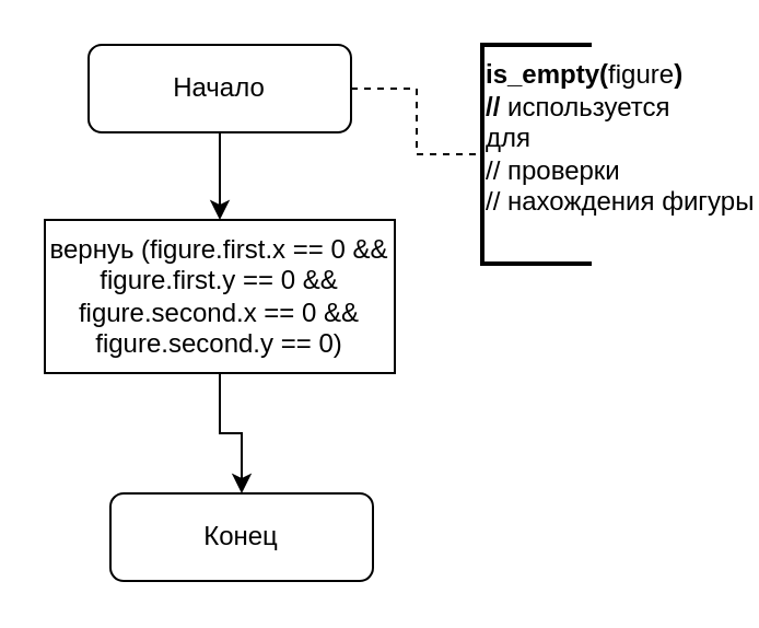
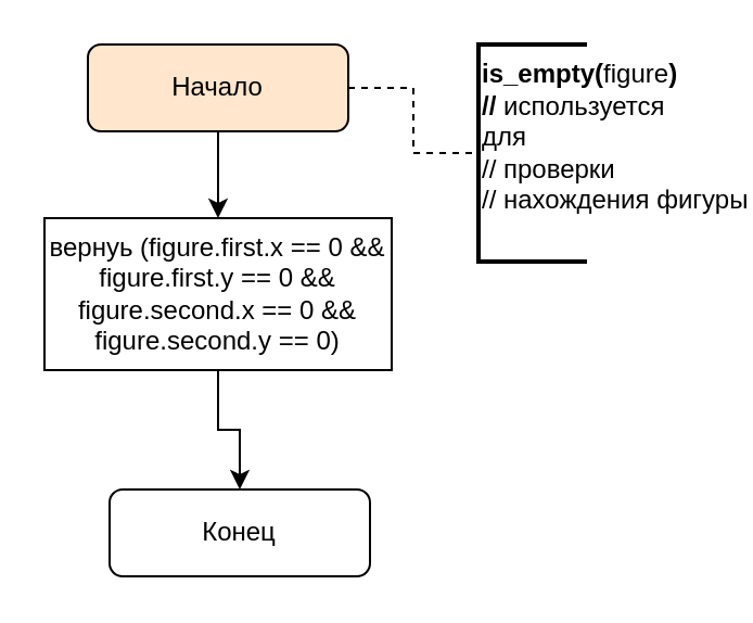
  <mxCell id="0" />
  <mxCell id="1" parent="0" />
  <mxCell id="2" style="edgeStyle=orthogonalEdgeStyle;rounded=0;orthogonalLoop=1;jettySize=auto;html=1;entryX=0.5;entryY=0;entryDx=0;entryDy=0;fontSize=12;" parent="1" source="4" target="8" edge="1"><mxGeometry relative="1" as="geometry"><mxPoint x="100" y="110" as="targetPoint" /></mxGeometry></mxCell>
  <mxCell id="3" style="edgeStyle=orthogonalEdgeStyle;rounded=0;orthogonalLoop=1;jettySize=auto;html=1;entryX=0;entryY=0.5;entryDx=0;entryDy=0;entryPerimeter=0;fontSize=12;endArrow=none;endFill=0;dashed=1;" parent="1" source="4" target="5" edge="1"><mxGeometry relative="1" as="geometry" /></mxCell>
- <mxCell id="4" value="Начало" style="rounded=1;whiteSpace=wrap;html=1;" parent="1" vertex="1"><mxGeometry x="40" y="20" width="120" height="40" as="geometry" /></mxCell>
+ <mxCell id="4" value="Начало" style="rounded=1;whiteSpace=wrap;html=1;fillColor=#ffe6cc;" parent="1" vertex="1"><mxGeometry x="40" y="20" width="120" height="40" as="geometry" /></mxCell>
  <mxCell id="5" value="&lt;b&gt;is_empty(&lt;/b&gt;figure&lt;b&gt;)&lt;br&gt;//&amp;nbsp;&lt;/b&gt;используется&lt;br/&gt;для &lt;br&gt;// проверки &lt;br&gt;// нахождения фигуры&lt;b&gt;&lt;br&gt;&amp;nbsp;&lt;/b&gt;" style="strokeWidth=2;html=1;shape=mxgraph.flowchart.annotation_1;align=left;pointerEvents=1;" parent="1" vertex="1"><mxGeometry x="220" y="20" width="50" height="100" as="geometry" /></mxCell>
  <mxCell id="6" style="edgeStyle=orthogonalEdgeStyle;rounded=0;orthogonalLoop=1;jettySize=auto;html=1;entryX=0.5;entryY=0;entryDx=0;entryDy=0;fontSize=12;exitX=0.5;exitY=1;exitDx=0;exitDy=0;" parent="1" source="8" target="7" edge="1"><mxGeometry relative="1" as="geometry"><mxPoint x="100" y="300" as="sourcePoint" /></mxGeometry></mxCell>
  <mxCell id="7" value="Конец" style="rounded=1;whiteSpace=wrap;html=1;" parent="1" vertex="1"><mxGeometry x="50" y="225" width="120" height="40" as="geometry" /></mxCell>
  <mxCell id="8" value="вернуь (figure.first.x == 0 &amp;amp;&amp;amp; figure.first.y == 0 &amp;amp;&amp;amp; figure.second.x == 0 &amp;amp;&amp;amp; figure.second.y == 0)" style="rounded=0;whiteSpace=wrap;html=1;fontFamily=Helvetica;fontSize=12;" vertex="1" parent="1"><mxGeometry x="20" y="100" width="160" height="70" as="geometry" /></mxCell>
